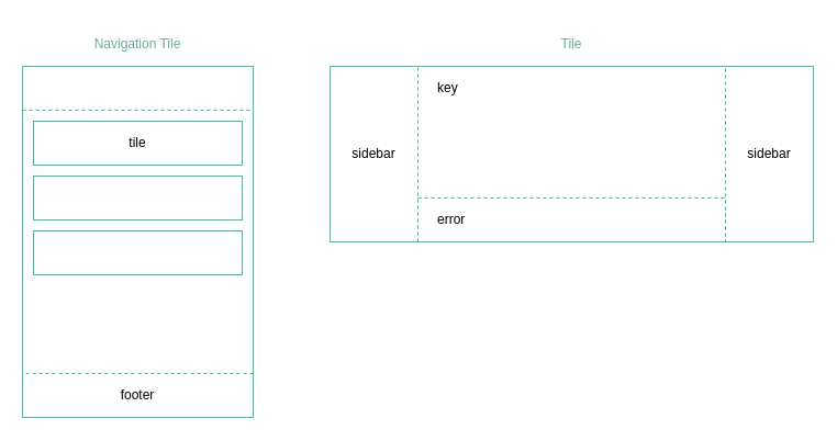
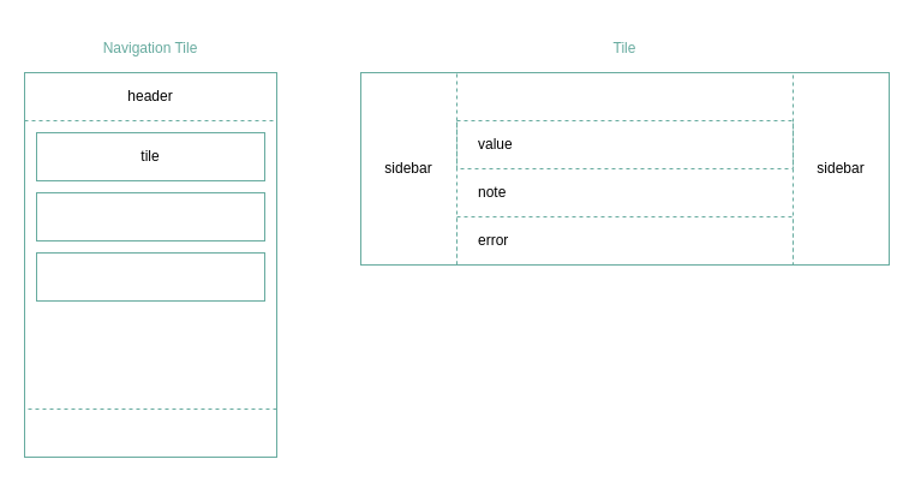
  <mxCell id="0" />
  <mxCell id="1" parent="0" />
  <mxCell id="2" value="" style="rounded=0;whiteSpace=wrap;html=1;fontSize=24;align=left;fillColor=none;strokeColor=#67AB9F;" vertex="1" parent="1"><mxGeometry x="20" y="60" width="210" height="320" as="geometry" /></mxCell>
  <mxCell id="3" value="" style="rounded=0;whiteSpace=wrap;html=1;fillColor=none;strokeColor=#67AB9F;fontSize=12;fontColor=#000000;" vertex="1" parent="1"><mxGeometry x="300" y="60" width="440" height="160" as="geometry" /></mxCell>
  <mxCell id="4" value="" style="rounded=0;whiteSpace=wrap;html=1;fontSize=12;align=left;fillColor=none;strokeColor=#67AB9F;dashed=1;fontColor=#000000;" vertex="1" parent="1"><mxGeometry x="380" y="60" width="280" height="160" as="geometry" /></mxCell>
  <mxCell id="5" value="" style="rounded=0;whiteSpace=wrap;html=1;fontSize=24;align=left;fillColor=none;strokeColor=#67AB9F;dashed=1;" vertex="1" parent="1"><mxGeometry x="20" y="100" width="210" height="240" as="geometry" /></mxCell>
  <mxCell id="6" value="tile" style="rounded=0;whiteSpace=wrap;html=1;fontSize=12;align=center;fillColor=none;strokeColor=#67AB9F;" vertex="1" parent="1"><mxGeometry x="30" y="110" width="190" height="40" as="geometry" /></mxCell>
  <mxCell id="7" value="" style="rounded=0;whiteSpace=wrap;html=1;fontSize=24;align=left;fillColor=none;strokeColor=#67AB9F;" vertex="1" parent="1"><mxGeometry x="30" y="160" width="190" height="40" as="geometry" /></mxCell>
  <mxCell id="8" value="" style="rounded=0;whiteSpace=wrap;html=1;fontSize=24;align=left;fillColor=none;strokeColor=#67AB9F;" vertex="1" parent="1"><mxGeometry x="30" y="210" width="190" height="40" as="geometry" /></mxCell>
- <mxCell id="10" value="&lt;font style=&quot;font-size: 12px;&quot;&gt;footer&lt;/font&gt;" style="rounded=0;whiteSpace=wrap;html=1;fontSize=24;align=center;fillColor=none;strokeColor=none;verticalAlign=middle;spacingBottom=8;" vertex="1" parent="1"><mxGeometry x="20" y="340" width="210" height="40" as="geometry" /></mxCell>
+ <mxCell id="9" value="&lt;font style=&quot;font-size: 12px;&quot;&gt;header&lt;/font&gt;" style="rounded=0;whiteSpace=wrap;html=1;fontSize=24;align=center;fillColor=none;strokeColor=none;verticalAlign=middle;spacingBottom=8;" vertex="1" parent="1"><mxGeometry x="20" y="60" width="210" height="40" as="geometry" /></mxCell>
  <mxCell id="11" value="&lt;font style=&quot;font-size: 12px;&quot;&gt;sidebar&lt;/font&gt;" style="rounded=0;whiteSpace=wrap;html=1;fontSize=24;align=center;fillColor=none;strokeColor=none;verticalAlign=middle;spacingBottom=8;" vertex="1" parent="1"><mxGeometry x="300" y="120" width="80" height="40" as="geometry" /></mxCell>
- <mxCell id="12" value="&lt;font style=&quot;font-size: 12px;&quot;&gt;key&lt;/font&gt;" style="rounded=0;whiteSpace=wrap;html=1;fontSize=24;align=left;fillColor=none;strokeColor=none;verticalAlign=middle;spacingBottom=8;spacingLeft=16;" vertex="1" parent="1"><mxGeometry x="380" y="60" width="280" height="40" as="geometry" /></mxCell>
+ <mxCell id="13" value="&lt;font style=&quot;font-size: 12px;&quot;&gt;value&lt;/font&gt;" style="rounded=0;whiteSpace=wrap;html=1;fontSize=24;align=left;fillColor=none;strokeColor=#67AB9F;verticalAlign=middle;spacingBottom=8;dashed=1;spacingLeft=16;" vertex="1" parent="1"><mxGeometry x="380" y="100" width="280" height="40" as="geometry" /></mxCell>
+ <mxCell id="14" value="&lt;font style=&quot;font-size: 12px;&quot;&gt;note&lt;/font&gt;" style="rounded=0;whiteSpace=wrap;html=1;fontSize=24;align=left;fillColor=none;strokeColor=none;verticalAlign=middle;spacingBottom=8;dashed=1;spacingLeft=16;" vertex="1" parent="1"><mxGeometry x="380" y="140" width="280" height="40" as="geometry" /></mxCell>
  <mxCell id="15" value="&lt;font style=&quot;font-size: 12px;&quot;&gt;error&lt;/font&gt;" style="rounded=0;whiteSpace=wrap;html=1;fontSize=24;align=left;fillColor=none;strokeColor=#67AB9F;verticalAlign=middle;spacingBottom=8;dashed=1;spacingLeft=16;" vertex="1" parent="1"><mxGeometry x="380" y="180" width="280" height="40" as="geometry" /></mxCell>
  <mxCell id="16" value="&lt;font style=&quot;font-size: 12px;&quot;&gt;sidebar&lt;/font&gt;" style="rounded=0;whiteSpace=wrap;html=1;fontSize=24;align=center;fillColor=none;strokeColor=none;verticalAlign=middle;spacingBottom=8;" vertex="1" parent="1"><mxGeometry x="660" y="120" width="80" height="40" as="geometry" /></mxCell>
  <mxCell id="17" value="&lt;font style=&quot;font-size: 12px;&quot;&gt;Navigation Tile&lt;/font&gt;" style="rounded=0;whiteSpace=wrap;html=1;fontSize=24;align=center;fillColor=none;strokeColor=none;verticalAlign=middle;spacingBottom=8;fontColor=#67AB9F;" vertex="1" parent="1"><mxGeometry x="20" width="210" height="40" as="geometry" y="20" /></mxCell>
  <mxCell id="18" value="&lt;font style=&quot;font-size: 12px;&quot;&gt;Tile&lt;/font&gt;" style="rounded=0;whiteSpace=wrap;html=1;fontSize=24;align=center;fillColor=none;strokeColor=none;verticalAlign=middle;spacingBottom=8;fontColor=#67AB9F;" vertex="1" parent="1"><mxGeometry x="300" width="440" height="40" as="geometry" y="20" /></mxCell>
